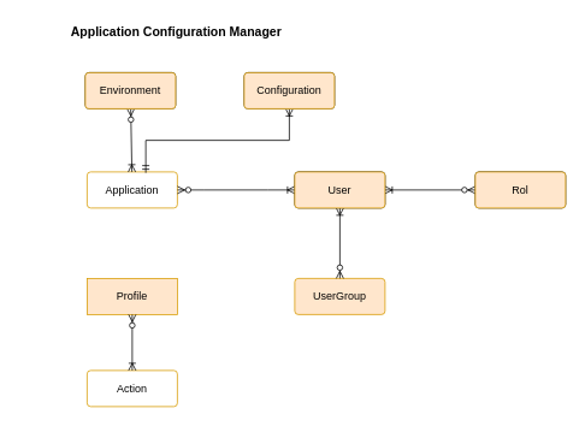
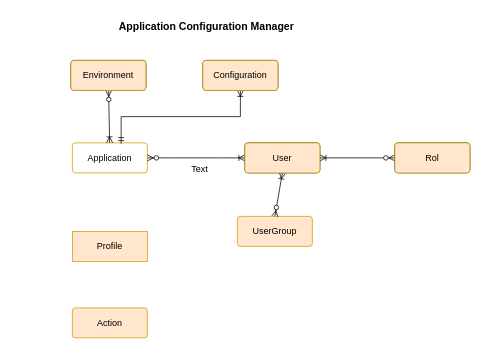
  <mxCell id="0" />
  <mxCell id="1" parent="0" />
  <mxCell id="2" value="Application" style="rounded=1;arcSize=10;whiteSpace=wrap;html=1;align=center;fillColor=#ffffff;strokeColor=#d79b00;" parent="1" vertex="1"><mxGeometry x="96" y="190" width="100" height="40" as="geometry" /></mxCell>
  <mxCell id="3" value="User" style="rounded=1;arcSize=10;whiteSpace=wrap;html=1;align=center;" parent="1" vertex="1"><mxGeometry x="326" y="190" width="100" height="40" as="geometry" /></mxCell>
  <mxCell id="4" value="" style="edgeStyle=entityRelationEdgeStyle;fontSize=12;html=1;endArrow=ERoneToMany;startArrow=ERzeroToMany;rounded=0;" parent="1" source="2" target="3" edge="1"><mxGeometry width="100" height="100" relative="1" as="geometry"><mxPoint x="316" y="438" as="sourcePoint" /><mxPoint x="416" y="338" as="targetPoint" /><Array as="points"><mxPoint x="336" y="208" /></Array></mxGeometry></mxCell>
  <mxCell id="5" value="Rol" style="rounded=1;arcSize=10;whiteSpace=wrap;html=1;align=center;" parent="1" vertex="1"><mxGeometry x="526" y="190" width="100" height="40" as="geometry" /></mxCell>
  <mxCell id="6" value="" style="fontSize=12;html=1;endArrow=ERoneToMany;startArrow=ERzeroToMany;rounded=0;" parent="1" source="5" target="3" edge="1"><mxGeometry width="100" height="100" relative="1" as="geometry"><mxPoint x="369.763" y="308" as="sourcePoint" /><mxPoint x="376" y="230" as="targetPoint" /></mxGeometry></mxCell>
  <mxCell id="7" value="Profile" style="arcSize=10;whiteSpace=wrap;html=1;align=center;fillColor=#ffe6cc;strokeColor=#d79b00;rounded=0;" parent="1" vertex="1"><mxGeometry x="96" y="308" width="100" height="40" as="geometry" /></mxCell>
- <mxCell id="8" value="UserGroup" style="rounded=1;arcSize=10;whiteSpace=wrap;html=1;align=center;fillColor=#ffe6cc;strokeColor=#d79b00;" parent="1" vertex="1"><mxGeometry x="326" y="308" width="100" height="40" as="geometry" /></mxCell>
+ <mxCell id="8" value="UserGroup" style="rounded=1;arcSize=10;whiteSpace=wrap;html=1;align=center;fillColor=#ffe6cc;strokeColor=#d79b00;" parent="1" vertex="1"><mxGeometry x="316" y="288" width="100" height="40" as="geometry" /></mxCell>
  <mxCell id="9" value="" style="fontSize=12;html=1;endArrow=ERoneToMany;startArrow=ERzeroToMany;rounded=0;exitX=0.5;exitY=0;exitDx=0;exitDy=0;entryX=0.5;entryY=1;entryDx=0;entryDy=0;" parent="1" source="8" target="3" edge="1"><mxGeometry width="100" height="100" relative="1" as="geometry"><mxPoint x="536" y="220" as="sourcePoint" /><mxPoint x="436" y="220" as="targetPoint" /></mxGeometry></mxCell>
  <mxCell id="10" value="Environment" style="rounded=1;arcSize=10;whiteSpace=wrap;html=1;align=center;" parent="1" vertex="1"><mxGeometry x="94" y="80" width="100" height="40" as="geometry" /></mxCell>
  <mxCell id="11" value="" style="fontSize=12;html=1;endArrow=ERoneToMany;startArrow=ERzeroToMany;rounded=0;" parent="1" source="10" target="2" edge="1"><mxGeometry width="100" height="100" relative="1" as="geometry"><mxPoint x="156" y="240" as="sourcePoint" /><mxPoint x="156" y="318" as="targetPoint" /></mxGeometry></mxCell>
  <mxCell id="12" value="Configuration" style="rounded=1;arcSize=10;whiteSpace=wrap;html=1;align=center;" parent="1" vertex="1"><mxGeometry x="270" y="80" width="100" height="40" as="geometry" /></mxCell>
  <mxCell id="13" value="" style="edgeStyle=orthogonalEdgeStyle;fontSize=12;html=1;endArrow=ERoneToMany;startArrow=ERmandOne;rounded=0;exitX=0.65;exitY=0.025;exitDx=0;exitDy=0;exitPerimeter=0;" parent="1" source="2" target="12" edge="1"><mxGeometry width="100" height="100" relative="1" as="geometry"><mxPoint x="194" y="170" as="sourcePoint" /><mxPoint x="293" y="80" as="targetPoint" /></mxGeometry></mxCell>
  <mxCell id="14" value="Environment" style="rounded=1;arcSize=10;whiteSpace=wrap;html=1;align=center;fillColor=#ffe6cc;strokeColor=#d79b00;" parent="1" vertex="1"><mxGeometry x="94" y="80" width="100" height="40" as="geometry" /></mxCell>
  <mxCell id="15" value="Configuration" style="rounded=1;arcSize=10;whiteSpace=wrap;html=1;align=center;fillColor=#ffe6cc;strokeColor=#d79b00;" parent="1" vertex="1"><mxGeometry x="270" y="80" width="100" height="40" as="geometry" /></mxCell>
  <mxCell id="16" value="User" style="rounded=1;arcSize=10;whiteSpace=wrap;html=1;align=center;fillColor=#ffe6cc;strokeColor=#d79b00;" parent="1" vertex="1"><mxGeometry x="326" y="190" width="100" height="40" as="geometry" /></mxCell>
  <mxCell id="17" value="Rol" style="rounded=1;arcSize=10;whiteSpace=wrap;html=1;align=center;fillColor=#ffe6cc;strokeColor=#d79b00;" parent="1" vertex="1"><mxGeometry x="526" y="190" width="100" height="40" as="geometry" /></mxCell>
- <mxCell id="18" value="Action" style="rounded=1;arcSize=10;whiteSpace=wrap;html=1;align=center;fillColor=#ffffff;strokeColor=#d79b00;" parent="1" vertex="1"><mxGeometry x="96" y="410" width="100" height="40" as="geometry" /></mxCell>
- <mxCell id="19" value="" style="fontSize=12;html=1;endArrow=ERoneToMany;startArrow=ERzeroToMany;rounded=0;exitX=0.5;exitY=1;exitDx=0;exitDy=0;" parent="1" source="7" target="18" edge="1"><mxGeometry width="100" height="100" relative="1" as="geometry"><mxPoint x="226" y="430" as="sourcePoint" /><mxPoint x="356" y="430" as="targetPoint" /></mxGeometry></mxCell>
- <mxCell id="21" value="&lt;font style=&quot;font-size: 14px;&quot;&gt;&lt;b&gt;Application Configuration Manager&lt;/b&gt;&lt;/font&gt;" style="text;html=1;strokeColor=none;fillColor=none;align=center;verticalAlign=middle;whiteSpace=wrap;rounded=0;" vertex="1" parent="1"><mxGeometry x="20" y="20" width="350" height="30" as="geometry" /></mxCell>
+ <mxCell id="18" value="Action" style="rounded=1;arcSize=10;whiteSpace=wrap;html=1;align=center;fillColor=#ffe6cc;strokeColor=#d79b00;" parent="1" vertex="1"><mxGeometry x="96" y="410" width="100" height="40" as="geometry" /></mxCell>
+ <mxCell id="20" value="Text" style="text;html=1;strokeColor=none;fillColor=none;align=center;verticalAlign=middle;whiteSpace=wrap;rounded=0;" vertex="1" parent="1"><mxGeometry x="236" y="210" width="60" height="30" as="geometry" /></mxCell>
+ <mxCell id="21" value="&lt;font style=&quot;font-size: 14px;&quot;&gt;&lt;b&gt;Application Configuration Manager&lt;/b&gt;&lt;/font&gt;" style="text;html=1;strokeColor=none;fillColor=none;align=center;verticalAlign=middle;whiteSpace=wrap;rounded=0;" vertex="1" parent="1"><mxGeometry x="100" y="20" width="350" height="30" as="geometry" /></mxCell>
